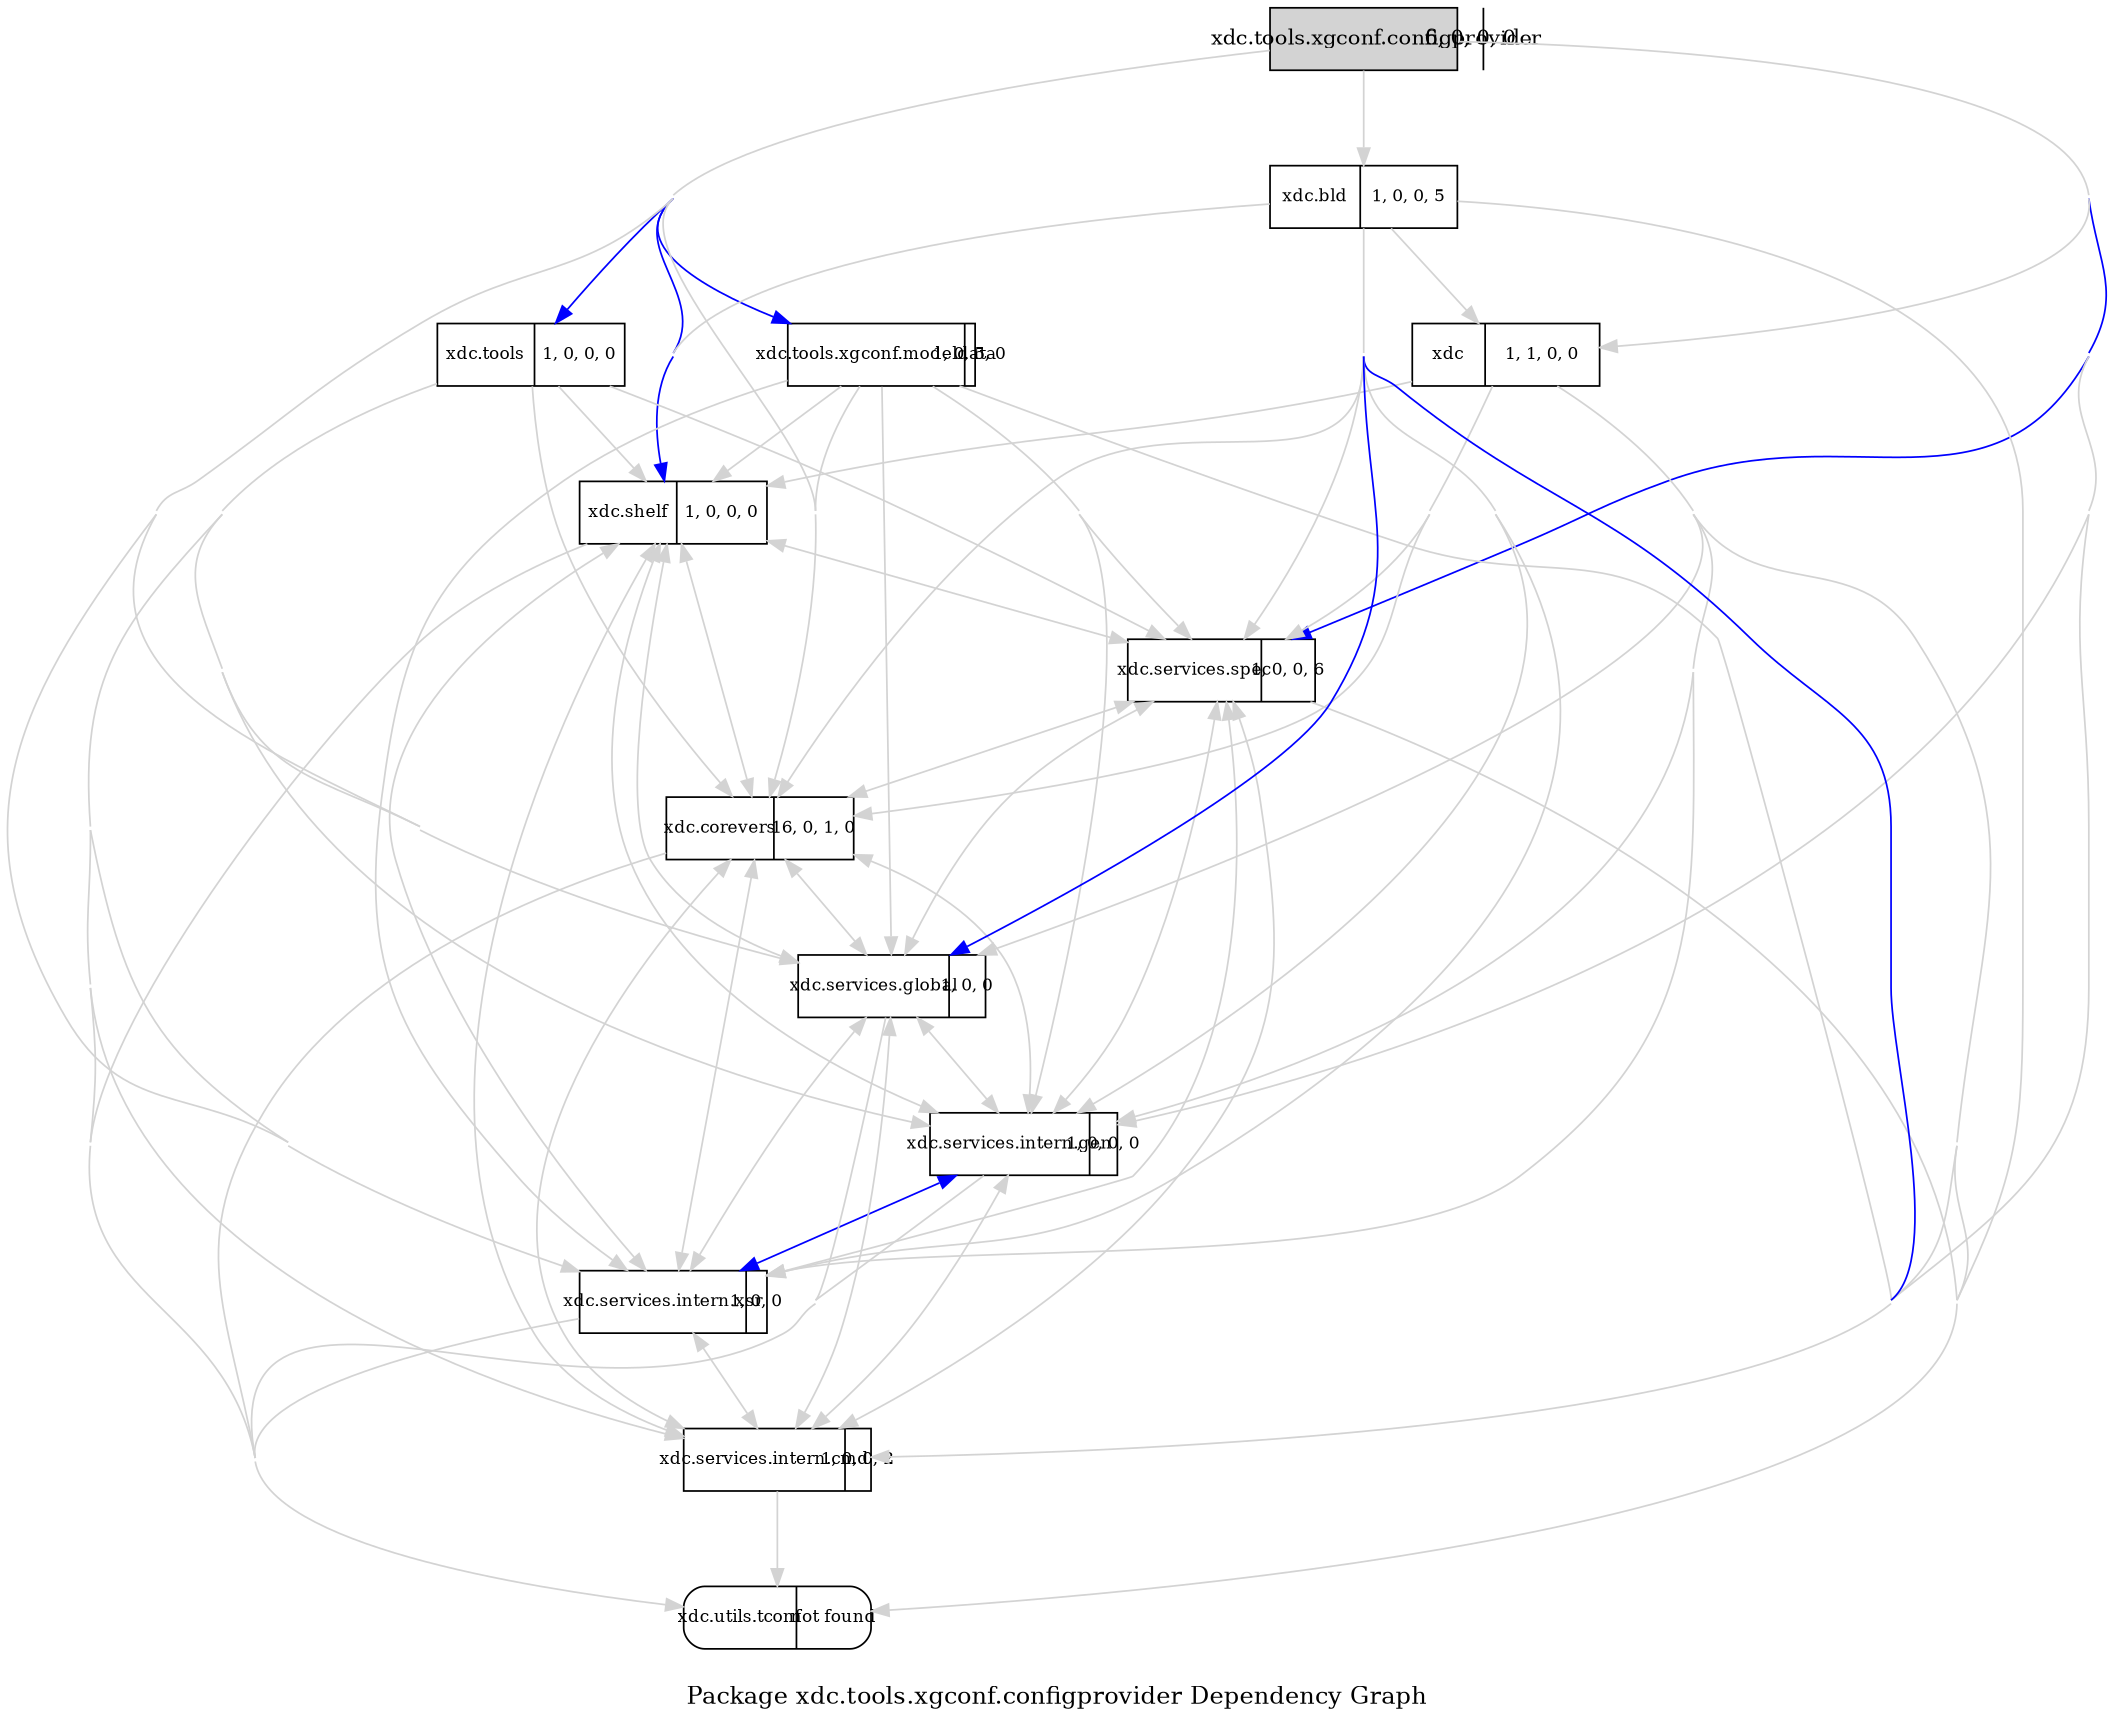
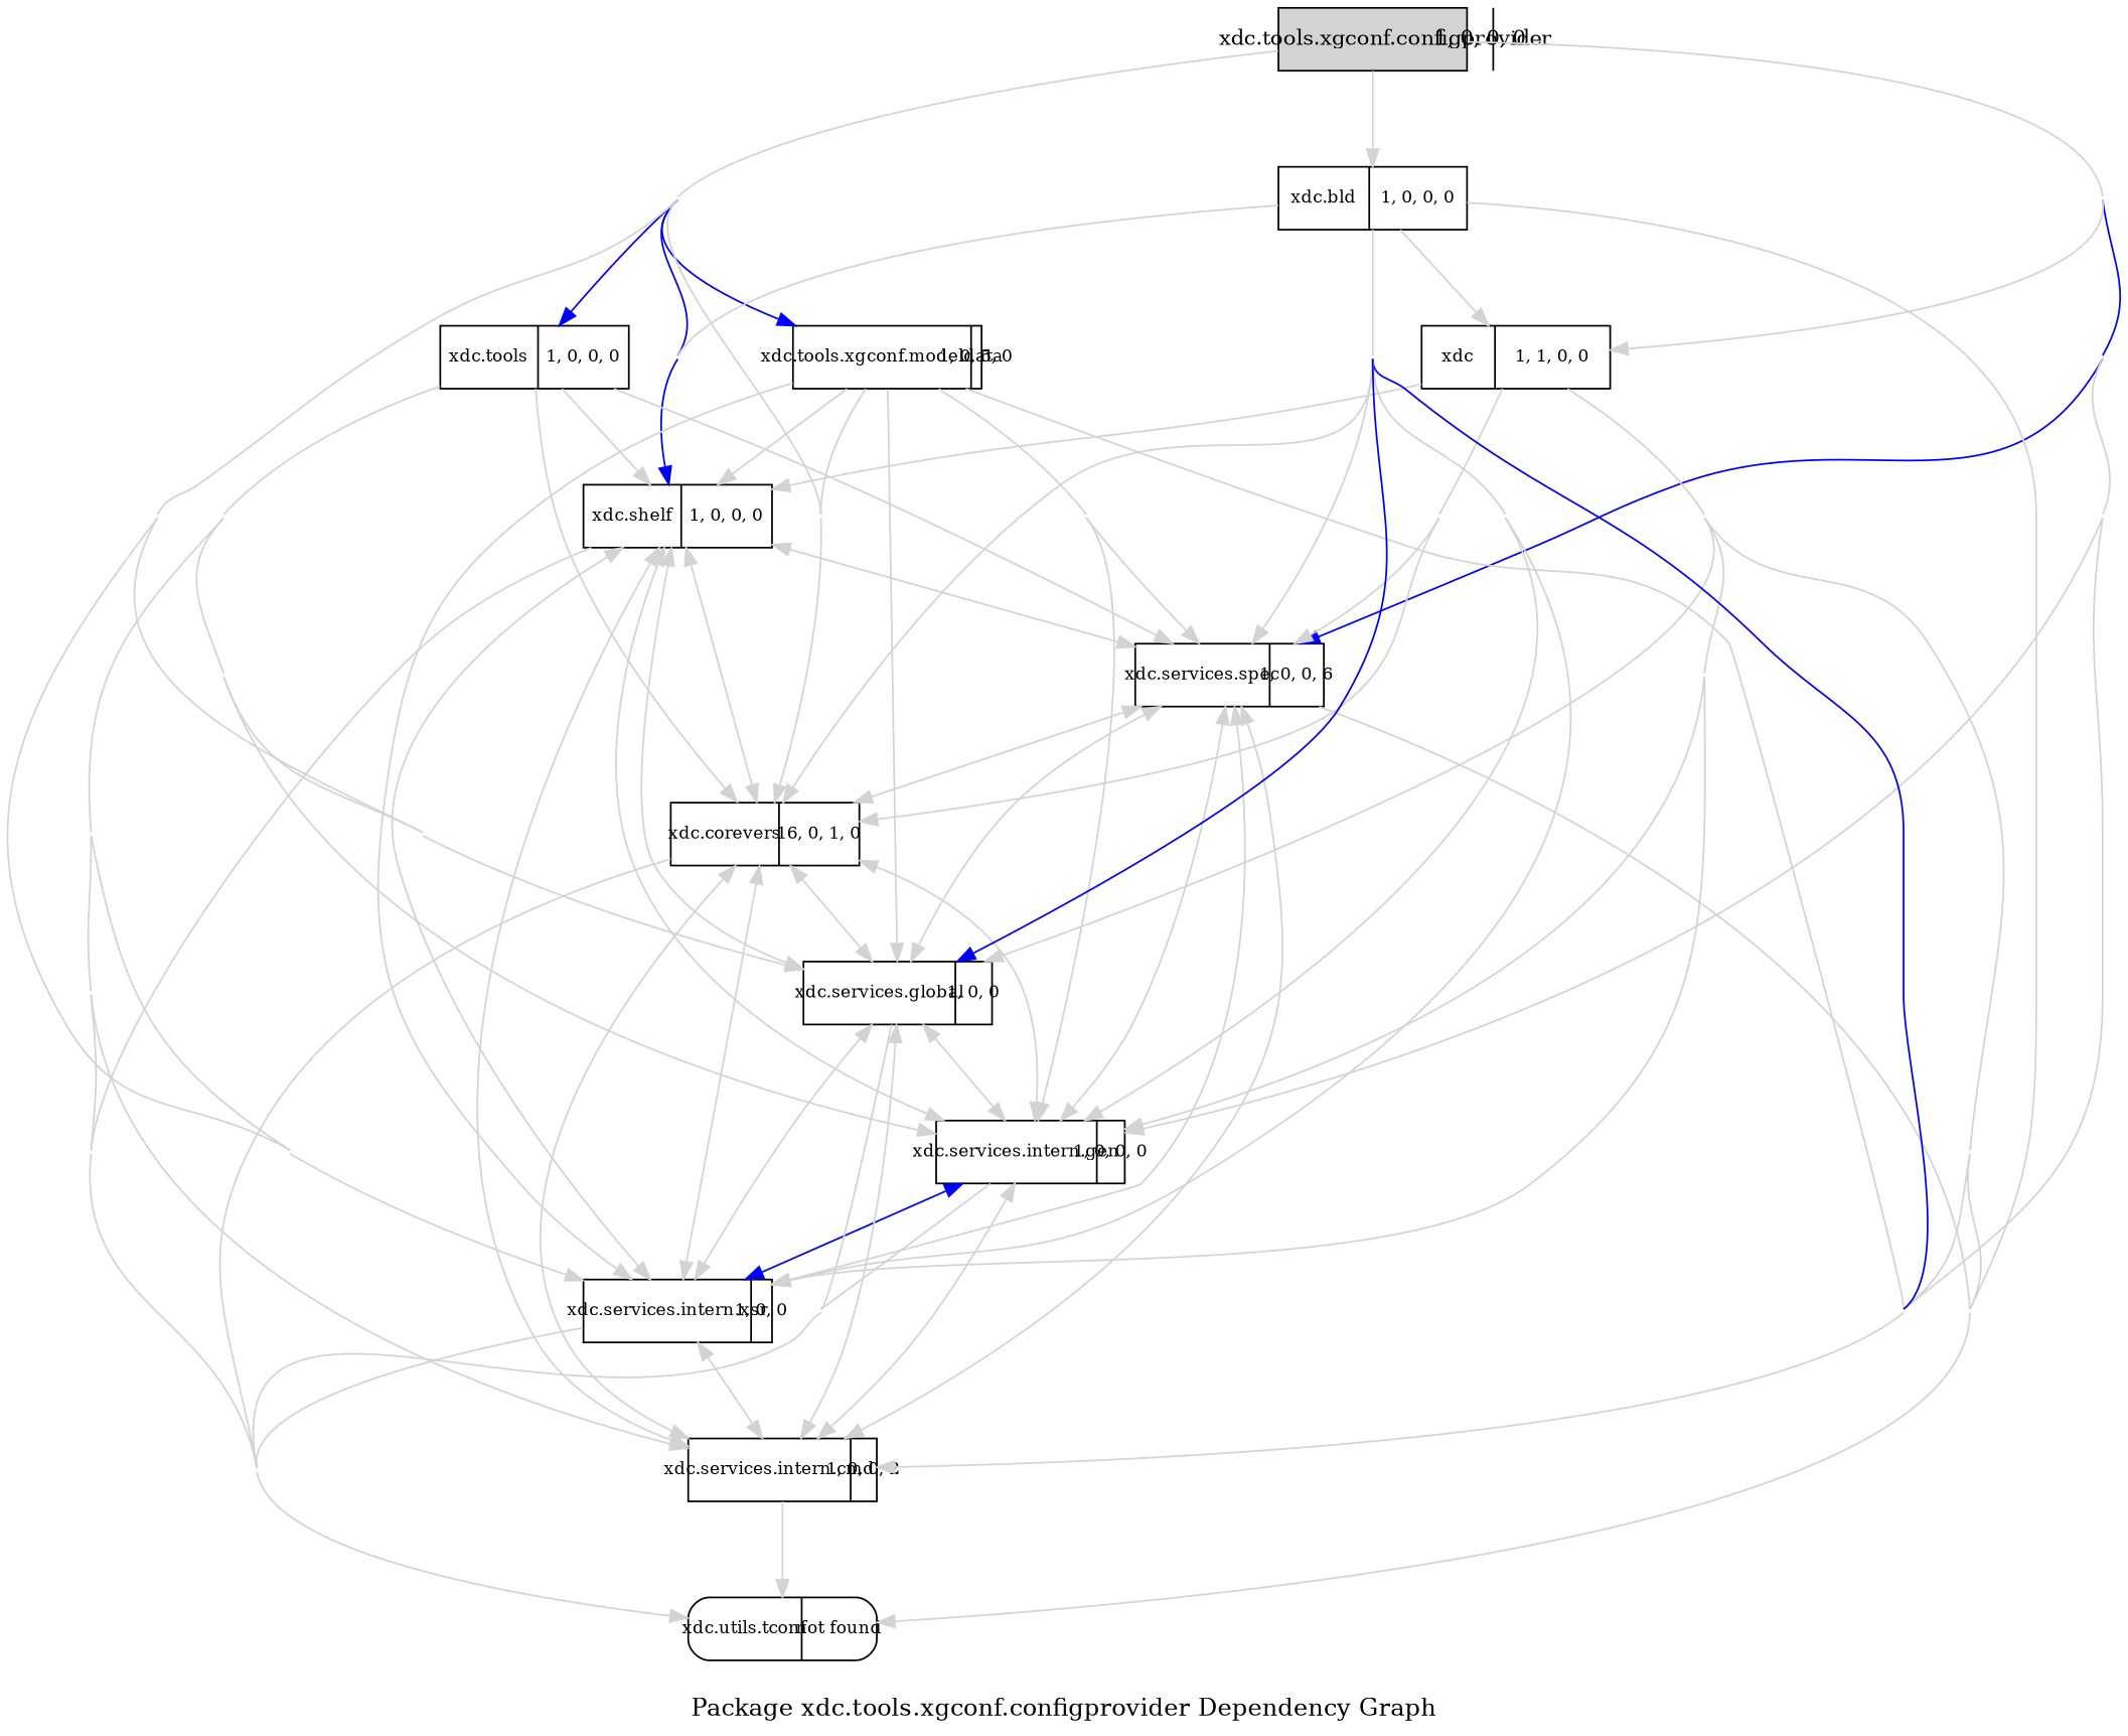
  digraph {
    concentrate=true
    label="\nPackage xdc.tools.xgconf.configprovider Dependency Graph"
    rankdir=TB
    ranksep=.75
    node [color=black fillcolor=white fixedsize=true font=Helvetica fontsize=10 shape=record style=filled]
    edge [color=lightgrey style=solid]
-   n1 [fillcolor=lightgrey fontsize=12 label="xdc.tools.xgconf.configprovider|6, 0, 0, 0" width=1.5]
+   n1 [fillcolor=lightgrey fontsize=12 label="xdc.tools.xgconf.configprovider|1, 0, 0, 0" width=1.5]
    n2 [label="xdc.tools|1, 0, 0, 0" width=1.5]
    n3 [label="xdc.shelf|1, 0, 0, 0" width=1.5]
    n4 [label="xdc.tools.xgconf.modeldata|1, 0, 5, 0" width=1.5]
    n5 [label="xdc.services.spec|1, 0, 0, 6" width=1.5]
    n6 [label="xdc.corevers|16, 0, 1, 0" width=1.5]
    n7 [label="xdc.services.intern.cmd|1, 0, 0, 2" width=1.5]
    n8 [label="xdc.services.intern.xsr|1, 0, 0" width=1.5]
    n9 [label="xdc|1, 1, 0, 0" width=1.5]
    n10 [label="xdc.services.intern.gen|1, 0, 0, 0" width=1.5]
    n11 [label="xdc.services.global|1, 0, 0" width=1.5]
-   n12 [label="xdc.bld|1, 0, 0, 5" width=1.5]
+   n12 [label="xdc.bld|1, 0, 0, 0" width=1.5]
    n13 [label="xdc.utils.tconf|not found" style=rounded width=1.5]
    n1 -> n2 [color=blue]
    n1 -> n2
    n1 -> n3 [color=blue]
    n1 -> n3
    n1 -> n4 [color=blue]
    n1 -> n4
    n1 -> n5 [color=blue]
    n1 -> n5
    n1 -> n6
    n1 -> n7
    n1 -> n8
    n1 -> n9
    n1 -> n10
    n1 -> n11
    n1 -> n12
    n2 -> n3
    n2 -> n5
    n2 -> n6
    n2 -> n7
    n2 -> n8
    n2 -> n10
    n2 -> n11
    n2 -> n13
    n3 -> n5
    n3 -> n6
    n3 -> n7
    n3 -> n8
    n3 -> n10
    n3 -> n11
    n3 -> n13
    n4 -> n3
    n4 -> n5
    n4 -> n6
    n4 -> n7
    n4 -> n8
    n4 -> n10
    n4 -> n11
    n5 -> n3 [color=blue]
    n5 -> n3
    n5 -> n6
    n5 -> n7
    n5 -> n8
    n5 -> n10
    n5 -> n11
    n5 -> n13
    n6 -> n3
    n6 -> n5
    n6 -> n7
    n6 -> n8
    n6 -> n10
    n6 -> n11
    n6 -> n13
    n7 -> n3 [color=blue]
    n7 -> n3
    n7 -> n5 [color=blue]
    n7 -> n5
    n7 -> n6
    n7 -> n8
    n7 -> n10 [color=blue]
    n7 -> n10
    n7 -> n11 [color=blue]
    n7 -> n11
    n7 -> n13
    n8 -> n3
    n8 -> n5
    n8 -> n6
    n8 -> n7
    n8 -> n10
    n8 -> n11 [color=blue]
    n8 -> n11
    n8 -> n13
    n9 -> n3
    n9 -> n5
    n9 -> n6
    n9 -> n7
    n9 -> n8
    n9 -> n10
    n9 -> n11
    n9 -> n13
    n10 -> n3 [color=blue]
    n10 -> n3
    n10 -> n5 [color=blue]
    n10 -> n5
    n10 -> n6
    n10 -> n7
    n10 -> n8 [color=blue]
    n10 -> n8
    n10 -> n11 [color=blue]
    n10 -> n11
    n10 -> n13
    n11 -> n3
    n11 -> n5
    n11 -> n6
    n11 -> n7
    n11 -> n8
    n11 -> n10
    n11 -> n13
    n12 -> n3
    n12 -> n5
    n12 -> n6
    n12 -> n7 [color=blue]
    n12 -> n7
    n12 -> n8
    n12 -> n9
    n12 -> n10
    n12 -> n11 [color=blue]
    n12 -> n11
    n12 -> n13
  }
